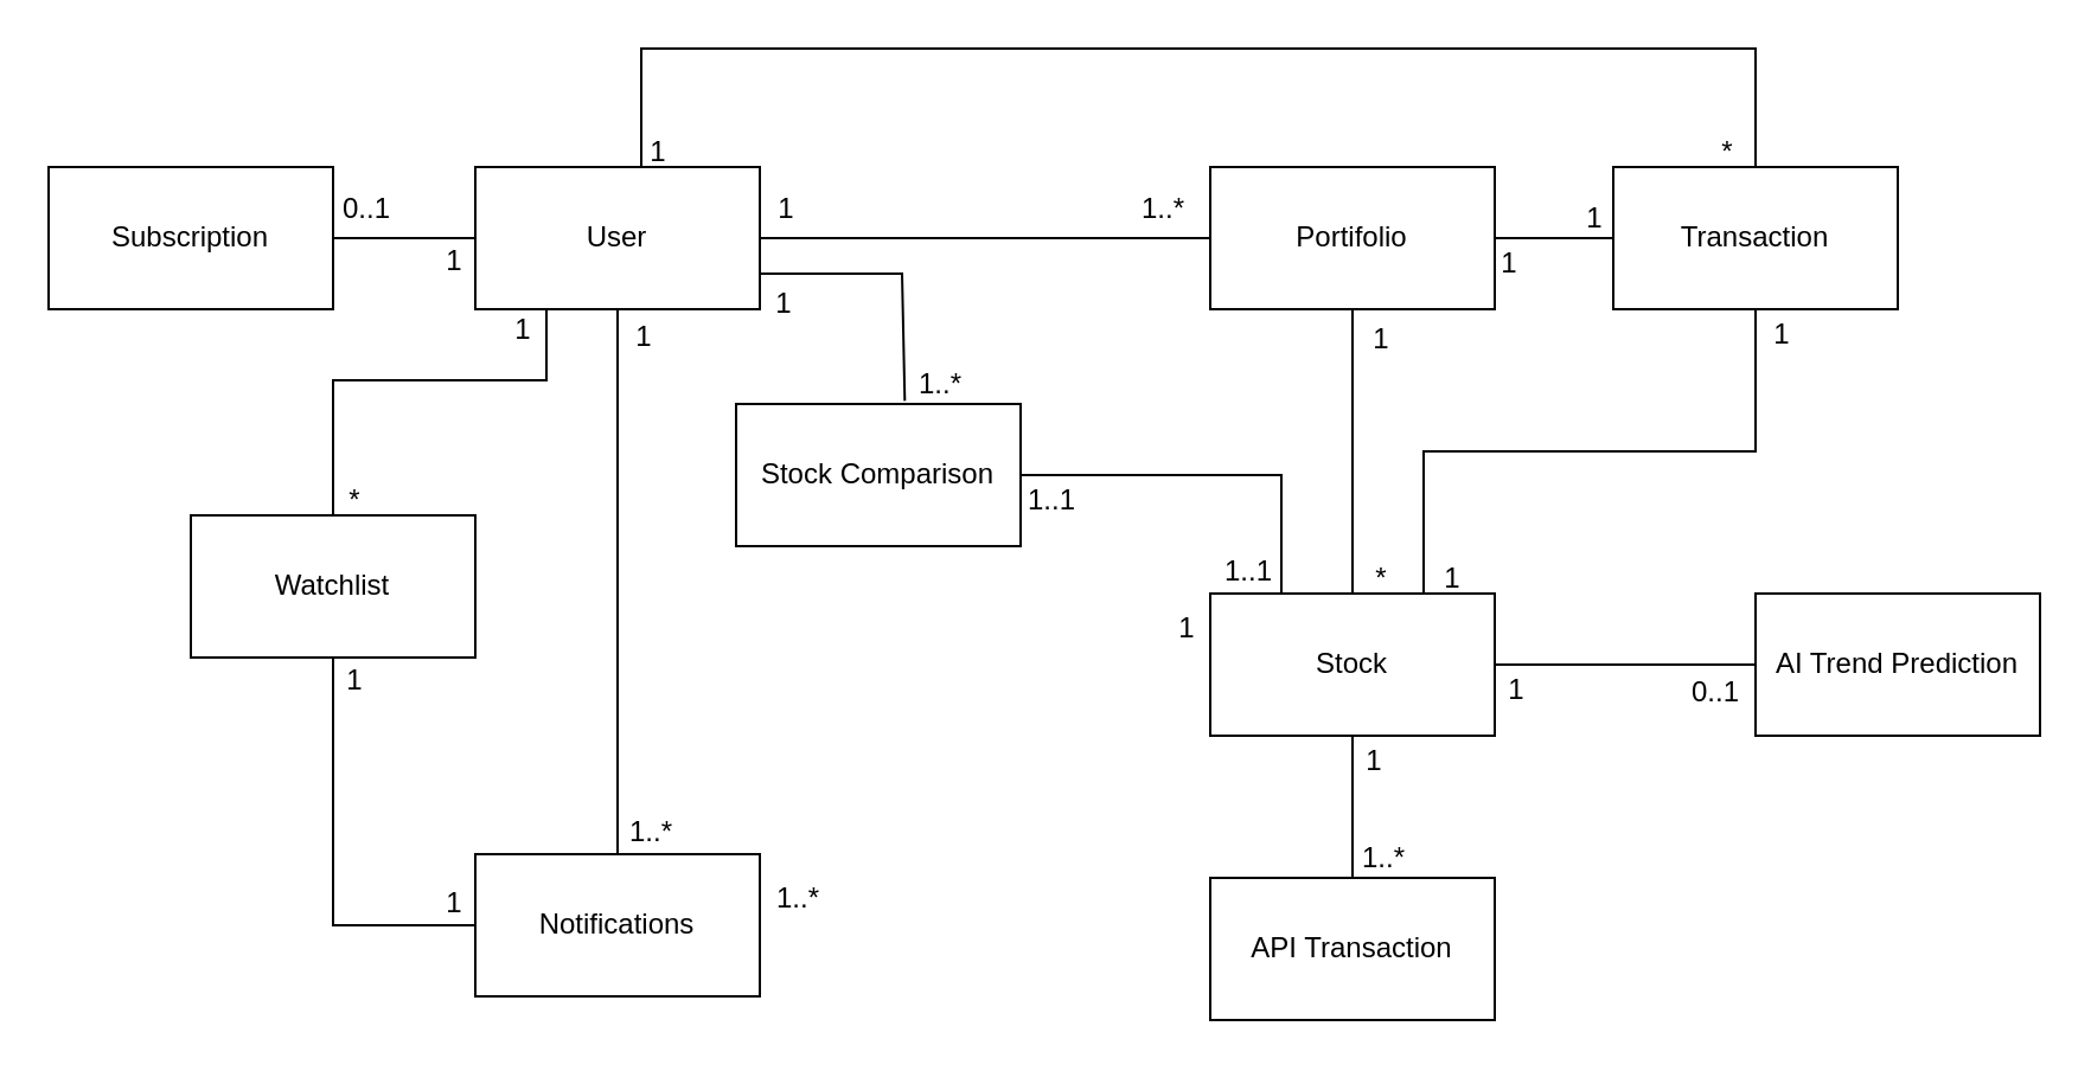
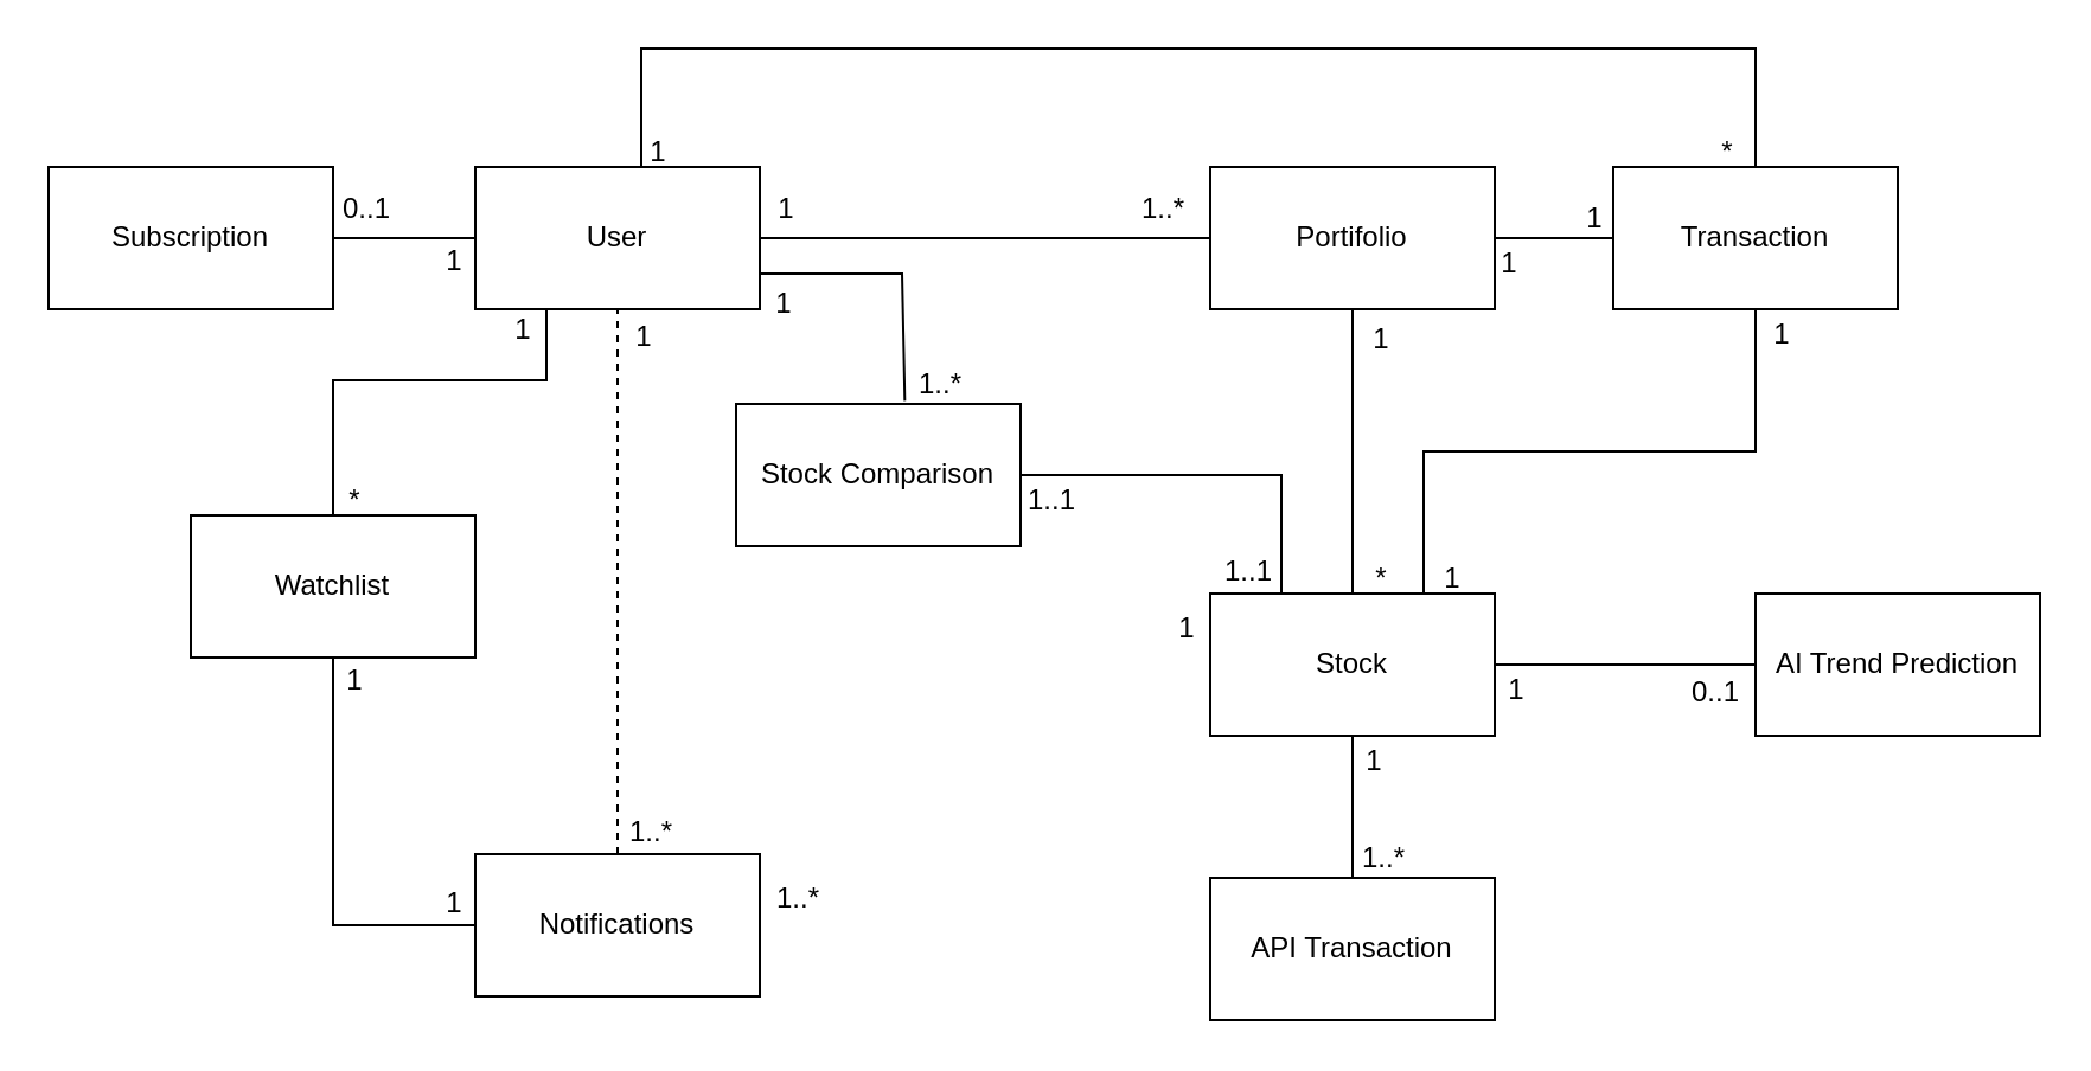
  <mxCell id="0" />
  <mxCell id="1" parent="0" />
  <mxCell id="2" value="User" style="rounded=0;whiteSpace=wrap;html=1;" parent="1" vertex="1"><mxGeometry x="200" y="70" width="120" height="60" as="geometry" /></mxCell>
  <mxCell id="3" value="Portifolio" style="rounded=0;whiteSpace=wrap;html=1;" parent="1" vertex="1"><mxGeometry x="510" y="70" width="120" height="60" as="geometry" /></mxCell>
  <mxCell id="4" value="Stock" style="rounded=0;whiteSpace=wrap;html=1;" parent="1" vertex="1"><mxGeometry x="510" y="250" width="120" height="60" as="geometry" /></mxCell>
  <mxCell id="5" value="Stock Comparison" style="rounded=0;whiteSpace=wrap;html=1;" parent="1" vertex="1"><mxGeometry x="310" y="170" width="120" height="60" as="geometry" /></mxCell>
  <mxCell id="6" value="AI Trend Prediction" style="rounded=0;whiteSpace=wrap;html=1;" parent="1" vertex="1"><mxGeometry x="740" y="250" width="120" height="60" as="geometry" /></mxCell>
  <mxCell id="7" value="API Transaction" style="rounded=0;whiteSpace=wrap;html=1;" parent="1" vertex="1"><mxGeometry x="510" y="370" width="120" height="60" as="geometry" /></mxCell>
  <mxCell id="8" value="Notifications" style="rounded=0;whiteSpace=wrap;html=1;" parent="1" vertex="1"><mxGeometry x="200" y="360" width="120" height="60" as="geometry" /></mxCell>
  <mxCell id="9" value="" style="endArrow=none;html=1;rounded=0;entryX=1;entryY=0.5;entryDx=0;entryDy=0;exitX=0;exitY=0.5;exitDx=0;exitDy=0;" parent="1" source="3" target="2" edge="1"><mxGeometry width="50" height="50" relative="1" as="geometry"><mxPoint x="370" y="320" as="sourcePoint" /><mxPoint x="420" y="270" as="targetPoint" /></mxGeometry></mxCell>
- <mxCell id="10" value="" style="endArrow=none;html=1;rounded=0;entryX=0.5;entryY=1;entryDx=0;entryDy=0;exitX=0.5;exitY=0;exitDx=0;exitDy=0;" parent="1" source="8" target="2" edge="1"><mxGeometry width="50" height="50" relative="1" as="geometry"><mxPoint x="520" y="110" as="sourcePoint" /><mxPoint x="330" y="110" as="targetPoint" /></mxGeometry></mxCell>
+ <mxCell id="10" value="" style="endArrow=none;html=1;rounded=0;entryX=0.5;entryY=1;entryDx=0;entryDy=0;exitX=0.5;exitY=0;exitDx=0;exitDy=0;dashed=1;" parent="1" source="8" target="2" edge="1"><mxGeometry width="50" height="50" relative="1" as="geometry"><mxPoint x="520" y="110" as="sourcePoint" /><mxPoint x="330" y="110" as="targetPoint" /></mxGeometry></mxCell>
  <mxCell id="11" value="" style="endArrow=none;html=1;rounded=0;entryX=0.5;entryY=1;entryDx=0;entryDy=0;exitX=0.5;exitY=0;exitDx=0;exitDy=0;" parent="1" source="4" target="3" edge="1"><mxGeometry width="50" height="50" relative="1" as="geometry"><mxPoint x="510" y="220" as="sourcePoint" /><mxPoint x="470" y="170" as="targetPoint" /></mxGeometry></mxCell>
  <mxCell id="12" value="" style="endArrow=none;html=1;rounded=0;entryX=0.5;entryY=1;entryDx=0;entryDy=0;exitX=0.5;exitY=0;exitDx=0;exitDy=0;" parent="1" source="7" target="4" edge="1"><mxGeometry width="50" height="50" relative="1" as="geometry"><mxPoint x="750" y="290" as="sourcePoint" /><mxPoint x="640" y="290" as="targetPoint" /></mxGeometry></mxCell>
  <mxCell id="13" value="" style="endArrow=none;html=1;rounded=0;exitX=0;exitY=0.5;exitDx=0;exitDy=0;entryX=1;entryY=0.5;entryDx=0;entryDy=0;" parent="1" source="6" target="4" edge="1"><mxGeometry width="50" height="50" relative="1" as="geometry"><mxPoint x="710" y="380" as="sourcePoint" /><mxPoint x="760" y="330" as="targetPoint" /></mxGeometry></mxCell>
  <mxCell id="14" value="" style="endArrow=none;html=1;rounded=0;entryX=0.25;entryY=0;entryDx=0;entryDy=0;exitX=1;exitY=0.5;exitDx=0;exitDy=0;" parent="1" source="5" target="4" edge="1"><mxGeometry width="50" height="50" relative="1" as="geometry"><mxPoint x="450" y="240" as="sourcePoint" /><mxPoint x="500" y="190" as="targetPoint" /><Array as="points"><mxPoint x="540" y="200" /></Array></mxGeometry></mxCell>
  <mxCell id="15" value="" style="endArrow=none;html=1;rounded=0;entryX=1;entryY=0.75;entryDx=0;entryDy=0;exitX=0.593;exitY=-0.022;exitDx=0;exitDy=0;exitPerimeter=0;" parent="1" source="5" target="2" edge="1"><mxGeometry width="50" height="50" relative="1" as="geometry"><mxPoint x="370" y="170" as="sourcePoint" /><mxPoint x="420" y="120" as="targetPoint" /><Array as="points"><mxPoint x="380" y="115" /></Array></mxGeometry></mxCell>
  <mxCell id="16" value="1" style="text;html=1;align=center;verticalAlign=middle;resizable=0;points=[];autosize=1;strokeColor=none;fillColor=none;" parent="1" vertex="1"><mxGeometry x="316" y="73" width="30" height="30" as="geometry" /></mxCell>
  <mxCell id="17" value="1" style="text;html=1;align=center;verticalAlign=middle;resizable=0;points=[];autosize=1;strokeColor=none;fillColor=none;" parent="1" vertex="1"><mxGeometry x="315" y="113" width="30" height="30" as="geometry" /></mxCell>
  <mxCell id="18" value="1" style="text;html=1;align=center;verticalAlign=middle;resizable=0;points=[];autosize=1;strokeColor=none;fillColor=none;" parent="1" vertex="1"><mxGeometry x="256" y="127" width="30" height="30" as="geometry" /></mxCell>
  <mxCell id="19" value="1..*" style="text;html=1;align=center;verticalAlign=middle;resizable=0;points=[];autosize=1;strokeColor=none;fillColor=none;" parent="1" vertex="1"><mxGeometry x="470" y="73" width="40" height="30" as="geometry" /></mxCell>
  <mxCell id="20" value="1..*" style="text;html=1;align=center;verticalAlign=middle;resizable=0;points=[];autosize=1;strokeColor=none;fillColor=none;" parent="1" vertex="1"><mxGeometry x="254" y="336" width="40" height="30" as="geometry" /></mxCell>
  <mxCell id="21" value="1..*" style="text;html=1;align=center;verticalAlign=middle;resizable=0;points=[];autosize=1;strokeColor=none;fillColor=none;" parent="1" vertex="1"><mxGeometry x="376" y="147" width="40" height="30" as="geometry" /></mxCell>
  <mxCell id="22" value="1" style="text;html=1;align=center;verticalAlign=middle;resizable=0;points=[];autosize=1;strokeColor=none;fillColor=none;" parent="1" vertex="1"><mxGeometry x="567" y="128" width="30" height="30" as="geometry" /></mxCell>
  <mxCell id="23" value="*" style="text;html=1;align=center;verticalAlign=middle;resizable=0;points=[];autosize=1;strokeColor=none;fillColor=none;" parent="1" vertex="1"><mxGeometry x="567" y="229" width="30" height="30" as="geometry" /></mxCell>
  <mxCell id="24" value="1" style="text;html=1;align=center;verticalAlign=middle;resizable=0;points=[];autosize=1;strokeColor=none;fillColor=none;" parent="1" vertex="1"><mxGeometry x="485" y="250" width="30" height="30" as="geometry" /></mxCell>
  <mxCell id="25" value="1..*" style="text;html=1;align=center;verticalAlign=middle;resizable=0;points=[];autosize=1;strokeColor=none;fillColor=none;" parent="1" vertex="1"><mxGeometry x="316" y="364" width="40" height="30" as="geometry" /></mxCell>
  <mxCell id="26" value="1..1" style="text;html=1;align=center;verticalAlign=middle;resizable=0;points=[];autosize=1;strokeColor=none;fillColor=none;" parent="1" vertex="1"><mxGeometry x="506" y="226" width="40" height="30" as="geometry" /></mxCell>
  <mxCell id="27" value="1..1" style="text;html=1;align=center;verticalAlign=middle;resizable=0;points=[];autosize=1;strokeColor=none;fillColor=none;" parent="1" vertex="1"><mxGeometry x="423" y="196" width="40" height="30" as="geometry" /></mxCell>
  <mxCell id="28" value="1" style="text;html=1;align=center;verticalAlign=middle;resizable=0;points=[];autosize=1;strokeColor=none;fillColor=none;" parent="1" vertex="1"><mxGeometry x="624" y="276" width="30" height="30" as="geometry" /></mxCell>
  <mxCell id="29" value="0..1" style="text;html=1;align=center;verticalAlign=middle;resizable=0;points=[];autosize=1;strokeColor=none;fillColor=none;" parent="1" vertex="1"><mxGeometry x="703" y="277" width="40" height="30" as="geometry" /></mxCell>
  <mxCell id="30" value="1" style="text;html=1;align=center;verticalAlign=middle;resizable=0;points=[];autosize=1;strokeColor=none;fillColor=none;" parent="1" vertex="1"><mxGeometry x="564" y="306" width="30" height="30" as="geometry" /></mxCell>
  <mxCell id="31" value="1..*" style="text;html=1;align=center;verticalAlign=middle;resizable=0;points=[];autosize=1;strokeColor=none;fillColor=none;" parent="1" vertex="1"><mxGeometry x="563" y="347" width="40" height="30" as="geometry" /></mxCell>
  <mxCell id="32" value="Subscription" style="rounded=0;whiteSpace=wrap;html=1;" parent="1" vertex="1"><mxGeometry x="20" y="70" width="120" height="60" as="geometry" /></mxCell>
  <mxCell id="33" value="Transaction" style="rounded=0;whiteSpace=wrap;html=1;" parent="1" vertex="1"><mxGeometry x="680" y="70" width="120" height="60" as="geometry" /></mxCell>
  <mxCell id="34" value="" style="endArrow=none;html=1;rounded=0;entryX=0.5;entryY=0;entryDx=0;entryDy=0;" parent="1" target="33" edge="1"><mxGeometry width="50" height="50" relative="1" as="geometry"><mxPoint x="270" y="70" as="sourcePoint" /><mxPoint x="270" y="10" as="targetPoint" /><Array as="points"><mxPoint x="270" y="20" /><mxPoint x="740" y="20" /></Array></mxGeometry></mxCell>
  <mxCell id="35" value="" style="endArrow=none;html=1;rounded=0;exitX=1;exitY=0.5;exitDx=0;exitDy=0;entryX=0;entryY=0.5;entryDx=0;entryDy=0;" parent="1" source="3" target="33" edge="1"><mxGeometry width="50" height="50" relative="1" as="geometry"><mxPoint x="640" y="110" as="sourcePoint" /><mxPoint x="690" y="60" as="targetPoint" /></mxGeometry></mxCell>
  <mxCell id="36" value="" style="endArrow=none;html=1;rounded=0;exitX=0.75;exitY=0;exitDx=0;exitDy=0;entryX=0.5;entryY=1;entryDx=0;entryDy=0;" parent="1" source="4" target="33" edge="1"><mxGeometry width="50" height="50" relative="1" as="geometry"><mxPoint x="640" y="110" as="sourcePoint" /><mxPoint x="690" y="110" as="targetPoint" /><Array as="points"><mxPoint x="600" y="190" /><mxPoint x="740" y="190" /></Array></mxGeometry></mxCell>
  <mxCell id="37" value="1" style="text;html=1;align=center;verticalAlign=middle;resizable=0;points=[];autosize=1;strokeColor=none;fillColor=none;" parent="1" vertex="1"><mxGeometry x="262" y="49" width="30" height="30" as="geometry" /></mxCell>
  <mxCell id="38" value="*" style="text;html=1;align=center;verticalAlign=middle;resizable=0;points=[];autosize=1;strokeColor=none;fillColor=none;" parent="1" vertex="1"><mxGeometry x="713" y="49" width="30" height="30" as="geometry" /></mxCell>
  <mxCell id="39" value="1" style="text;html=1;align=center;verticalAlign=middle;resizable=0;points=[];autosize=1;strokeColor=none;fillColor=none;" parent="1" vertex="1"><mxGeometry x="597" y="229" width="30" height="30" as="geometry" /></mxCell>
  <mxCell id="40" value="1" style="text;html=1;align=center;verticalAlign=middle;resizable=0;points=[];autosize=1;strokeColor=none;fillColor=none;" parent="1" vertex="1"><mxGeometry x="736" y="126" width="30" height="30" as="geometry" /></mxCell>
  <mxCell id="41" value="1" style="text;html=1;align=center;verticalAlign=middle;resizable=0;points=[];autosize=1;strokeColor=none;fillColor=none;" parent="1" vertex="1"><mxGeometry x="621" y="96" width="30" height="30" as="geometry" /></mxCell>
  <mxCell id="42" value="1" style="text;html=1;align=center;verticalAlign=middle;resizable=0;points=[];autosize=1;strokeColor=none;fillColor=none;" parent="1" vertex="1"><mxGeometry x="657" y="77" width="30" height="30" as="geometry" /></mxCell>
  <mxCell id="43" value="" style="endArrow=none;html=1;rounded=0;entryX=0;entryY=0.5;entryDx=0;entryDy=0;exitX=1;exitY=0.5;exitDx=0;exitDy=0;" parent="1" source="32" target="2" edge="1"><mxGeometry width="50" height="50" relative="1" as="geometry"><mxPoint x="120" y="110" as="sourcePoint" /><mxPoint x="170" y="60" as="targetPoint" /></mxGeometry></mxCell>
  <mxCell id="44" value="0..1" style="text;html=1;align=center;verticalAlign=middle;resizable=0;points=[];autosize=1;strokeColor=none;fillColor=none;" parent="1" vertex="1"><mxGeometry x="134" y="73" width="40" height="30" as="geometry" /></mxCell>
  <mxCell id="45" value="1" style="text;html=1;align=center;verticalAlign=middle;resizable=0;points=[];autosize=1;strokeColor=none;fillColor=none;" parent="1" vertex="1"><mxGeometry x="176" y="95" width="30" height="30" as="geometry" /></mxCell>
  <mxCell id="46" value="Watchlist" style="rounded=0;whiteSpace=wrap;html=1;" vertex="1" parent="1"><mxGeometry x="80" y="217" width="120" height="60" as="geometry" /></mxCell>
  <mxCell id="47" value="" style="endArrow=none;html=1;rounded=0;exitX=0.5;exitY=0;exitDx=0;exitDy=0;entryX=0.25;entryY=1;entryDx=0;entryDy=0;" edge="1" parent="1" source="46" target="2"><mxGeometry width="50" height="50" relative="1" as="geometry"><mxPoint x="130" y="210" as="sourcePoint" /><mxPoint x="220" y="160" as="targetPoint" /><Array as="points"><mxPoint x="140" y="160" /><mxPoint x="230" y="160" /></Array></mxGeometry></mxCell>
  <mxCell id="48" value="" style="endArrow=none;html=1;rounded=0;entryX=0.5;entryY=1;entryDx=0;entryDy=0;exitX=0;exitY=0.5;exitDx=0;exitDy=0;" edge="1" parent="1" source="8" target="46"><mxGeometry width="50" height="50" relative="1" as="geometry"><mxPoint x="80" y="330" as="sourcePoint" /><mxPoint x="130" y="280" as="targetPoint" /><Array as="points"><mxPoint x="140" y="390" /></Array></mxGeometry></mxCell>
  <mxCell id="49" value="1" style="text;html=1;align=center;verticalAlign=middle;resizable=0;points=[];autosize=1;strokeColor=none;fillColor=none;" vertex="1" parent="1"><mxGeometry x="205" y="124" width="30" height="30" as="geometry" /></mxCell>
  <mxCell id="50" value="*" style="text;html=1;align=center;verticalAlign=middle;resizable=0;points=[];autosize=1;strokeColor=none;fillColor=none;" vertex="1" parent="1"><mxGeometry x="134" y="196" width="30" height="30" as="geometry" /></mxCell>
  <mxCell id="51" value="1" style="text;html=1;align=center;verticalAlign=middle;resizable=0;points=[];autosize=1;strokeColor=none;fillColor=none;" vertex="1" parent="1"><mxGeometry x="176" y="366" width="30" height="30" as="geometry" /></mxCell>
  <mxCell id="52" value="1" style="text;html=1;align=center;verticalAlign=middle;resizable=0;points=[];autosize=1;strokeColor=none;fillColor=none;" vertex="1" parent="1"><mxGeometry x="134" y="272" width="30" height="30" as="geometry" /></mxCell>
